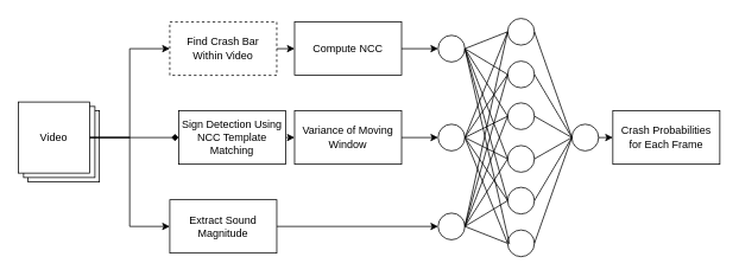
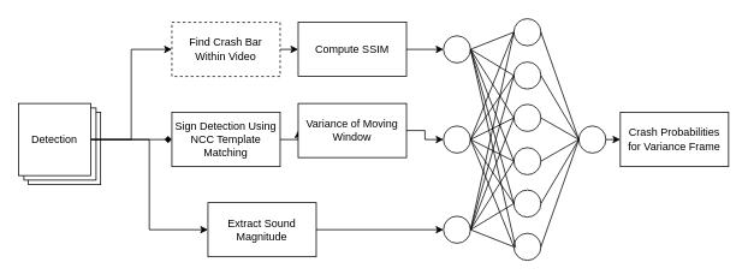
  <mxCell id="0" />
  <mxCell id="1" parent="0" />
  <mxCell id="2" value="" style="whiteSpace=wrap;html=1;aspect=fixed;" vertex="1" parent="1"><mxGeometry x="31" y="124" width="80" height="80" as="geometry" /></mxCell>
  <mxCell id="3" value="" style="whiteSpace=wrap;html=1;aspect=fixed;" vertex="1" parent="1"><mxGeometry x="26" y="119" width="80" height="80" as="geometry" /></mxCell>
  <mxCell id="4" style="edgeStyle=orthogonalEdgeStyle;rounded=0;orthogonalLoop=1;jettySize=auto;html=1;exitX=1;exitY=0.5;exitDx=0;exitDy=0;entryX=0;entryY=0.5;entryDx=0;entryDy=0;endArrow=diamond;" edge="1" parent="1" source="7" target="11"><mxGeometry relative="1" as="geometry" /></mxCell>
  <mxCell id="5" style="edgeStyle=orthogonalEdgeStyle;rounded=0;orthogonalLoop=1;jettySize=auto;html=1;exitX=1;exitY=0.5;exitDx=0;exitDy=0;entryX=0;entryY=0.5;entryDx=0;entryDy=0;" edge="1" parent="1" source="7" target="9"><mxGeometry relative="1" as="geometry" /></mxCell>
  <mxCell id="6" style="edgeStyle=orthogonalEdgeStyle;rounded=0;orthogonalLoop=1;jettySize=auto;html=1;exitX=1;exitY=0.5;exitDx=0;exitDy=0;entryX=0;entryY=0.5;entryDx=0;entryDy=0;" edge="1" parent="1" source="7" target="13"><mxGeometry relative="1" as="geometry" /></mxCell>
- <mxCell id="7" value="Video" style="whiteSpace=wrap;html=1;aspect=fixed;" vertex="1" parent="1"><mxGeometry x="20" y="114" width="80" height="80" as="geometry" /></mxCell>
+ <mxCell id="7" value="Detection" style="whiteSpace=wrap;html=1;aspect=fixed;" vertex="1" parent="1"><mxGeometry x="20" y="114" width="80" height="80" as="geometry" /></mxCell>
  <mxCell id="8" style="edgeStyle=orthogonalEdgeStyle;rounded=0;orthogonalLoop=1;jettySize=auto;html=1;exitX=1;exitY=0.5;exitDx=0;exitDy=0;entryX=0;entryY=0.5;entryDx=0;entryDy=0;" edge="1" parent="1" source="9" target="19"><mxGeometry relative="1" as="geometry" /></mxCell>
- <mxCell id="9" value="Extract Sound Magnitude" style="rounded=0;whiteSpace=wrap;html=1;" vertex="1" parent="1"><mxGeometry x="190" y="224" width="120" height="60" as="geometry" /></mxCell>
+ <mxCell id="9" value="Extract Sound Magnitude" style="rounded=0;whiteSpace=wrap;html=1;" vertex="1" parent="1"><mxGeometry x="230" y="224" width="120" height="60" as="geometry" /></mxCell>
  <mxCell id="10" style="edgeStyle=orthogonalEdgeStyle;rounded=0;orthogonalLoop=1;jettySize=auto;html=1;exitX=1;exitY=0.5;exitDx=0;exitDy=0;entryX=0;entryY=0.5;entryDx=0;entryDy=0;" edge="1" parent="1" source="11" target="15"><mxGeometry relative="1" as="geometry" /></mxCell>
- <mxCell id="11" value="Sign Detection Using NCC Template Matching" style="rounded=0;whiteSpace=wrap;html=1;" vertex="1" parent="1"><mxGeometry x="200" y="124" width="120" height="60" as="geometry" /></mxCell>
+ <mxCell id="11" value="Sign Detection Using NCC Template Matching" style="rounded=0;whiteSpace=wrap;html=1;" vertex="1" parent="1"><mxGeometry x="190" y="124" width="120" height="60" as="geometry" /></mxCell>
  <mxCell id="12" style="edgeStyle=orthogonalEdgeStyle;rounded=0;orthogonalLoop=1;jettySize=auto;html=1;exitX=1;exitY=0.5;exitDx=0;exitDy=0;entryX=0;entryY=0.5;entryDx=0;entryDy=0;" edge="1" parent="1" source="13" target="17"><mxGeometry relative="1" as="geometry" /></mxCell>
  <mxCell id="13" value="Find Crash Bar &lt;br&gt;Within Video" style="rounded=0;whiteSpace=wrap;html=1;dashed=1;" vertex="1" parent="1"><mxGeometry x="190" y="24" width="120" height="60" as="geometry" /></mxCell>
  <mxCell id="14" style="edgeStyle=orthogonalEdgeStyle;rounded=0;orthogonalLoop=1;jettySize=auto;html=1;exitX=1;exitY=0.5;exitDx=0;exitDy=0;entryX=0;entryY=0.5;entryDx=0;entryDy=0;" edge="1" parent="1" source="15" target="18"><mxGeometry relative="1" as="geometry" /></mxCell>
- <mxCell id="15" value="Variance of Moving Window" style="rounded=0;whiteSpace=wrap;html=1;" vertex="1" parent="1"><mxGeometry x="330" y="124" width="120" height="60" as="geometry" /></mxCell>
+ <mxCell id="15" value="Variance of Moving Window" style="rounded=0;whiteSpace=wrap;html=1;" vertex="1" parent="1"><mxGeometry x="330" y="114" width="120" height="60" as="geometry" /></mxCell>
  <mxCell id="16" style="edgeStyle=orthogonalEdgeStyle;rounded=0;orthogonalLoop=1;jettySize=auto;html=1;exitX=1;exitY=0.5;exitDx=0;exitDy=0;entryX=0;entryY=0.5;entryDx=0;entryDy=0;" edge="1" parent="1" source="17" target="20"><mxGeometry relative="1" as="geometry" /></mxCell>
- <mxCell id="17" value="Compute NCC" style="rounded=0;whiteSpace=wrap;html=1;" vertex="1" parent="1"><mxGeometry x="330" y="24" width="120" height="60" as="geometry" /></mxCell>
+ <mxCell id="17" value="Compute SSIM" style="rounded=0;whiteSpace=wrap;html=1;" vertex="1" parent="1"><mxGeometry x="330" y="24" width="120" height="60" as="geometry" /></mxCell>
  <mxCell id="18" value="" style="ellipse;whiteSpace=wrap;html=1;aspect=fixed;" vertex="1" parent="1"><mxGeometry x="491" y="139" width="30" height="30" as="geometry" /></mxCell>
  <mxCell id="19" value="" style="ellipse;whiteSpace=wrap;html=1;aspect=fixed;" vertex="1" parent="1"><mxGeometry x="491" y="239" width="30" height="30" as="geometry" /></mxCell>
  <mxCell id="20" value="" style="ellipse;whiteSpace=wrap;html=1;aspect=fixed;" vertex="1" parent="1"><mxGeometry x="491" y="39" width="30" height="30" as="geometry" /></mxCell>
  <mxCell id="21" value="" style="ellipse;whiteSpace=wrap;html=1;aspect=fixed;" vertex="1" parent="1"><mxGeometry x="569" y="115" width="30" height="30" as="geometry" /></mxCell>
  <mxCell id="22" value="" style="ellipse;whiteSpace=wrap;html=1;aspect=fixed;" vertex="1" parent="1"><mxGeometry x="569" y="210" width="30" height="30" as="geometry" /></mxCell>
  <mxCell id="23" value="" style="ellipse;whiteSpace=wrap;html=1;aspect=fixed;" vertex="1" parent="1"><mxGeometry x="569" y="20" width="30" height="30" as="geometry" /></mxCell>
  <mxCell id="24" value="" style="ellipse;whiteSpace=wrap;html=1;aspect=fixed;" vertex="1" parent="1"><mxGeometry x="569" y="163" width="30" height="30" as="geometry" /></mxCell>
  <mxCell id="25" value="" style="ellipse;whiteSpace=wrap;html=1;aspect=fixed;" vertex="1" parent="1"><mxGeometry x="569" y="258" width="30" height="30" as="geometry" /></mxCell>
  <mxCell id="26" value="" style="ellipse;whiteSpace=wrap;html=1;aspect=fixed;" vertex="1" parent="1"><mxGeometry x="569" y="68" width="30" height="30" as="geometry" /></mxCell>
  <mxCell id="27" value="" style="endArrow=none;html=1;rounded=0;entryX=0;entryY=0.5;entryDx=0;entryDy=0;exitX=1;exitY=0.5;exitDx=0;exitDy=0;" edge="1" parent="1" source="18" target="21"><mxGeometry width="50" height="50" relative="1" as="geometry"><mxPoint x="471" y="214" as="sourcePoint" /><mxPoint x="521" y="164" as="targetPoint" /></mxGeometry></mxCell>
  <mxCell id="28" value="" style="endArrow=none;html=1;rounded=0;entryX=0;entryY=0.5;entryDx=0;entryDy=0;exitX=1;exitY=0.5;exitDx=0;exitDy=0;" edge="1" parent="1" source="18" target="23"><mxGeometry width="50" height="50" relative="1" as="geometry"><mxPoint x="471" y="214" as="sourcePoint" /><mxPoint x="521" y="164" as="targetPoint" /></mxGeometry></mxCell>
  <mxCell id="29" value="" style="endArrow=none;html=1;rounded=0;entryX=0;entryY=0.5;entryDx=0;entryDy=0;" edge="1" parent="1" target="26"><mxGeometry width="50" height="50" relative="1" as="geometry"><mxPoint x="521" y="154" as="sourcePoint" /><mxPoint x="521" y="164" as="targetPoint" /></mxGeometry></mxCell>
  <mxCell id="30" value="" style="endArrow=none;html=1;rounded=0;entryX=0;entryY=0.5;entryDx=0;entryDy=0;exitX=1;exitY=0.5;exitDx=0;exitDy=0;" edge="1" parent="1" source="18" target="24"><mxGeometry width="50" height="50" relative="1" as="geometry"><mxPoint x="471" y="214" as="sourcePoint" /><mxPoint x="521" y="164" as="targetPoint" /></mxGeometry></mxCell>
  <mxCell id="31" value="" style="endArrow=none;html=1;rounded=0;entryX=0;entryY=0.5;entryDx=0;entryDy=0;" edge="1" parent="1" target="22"><mxGeometry width="50" height="50" relative="1" as="geometry"><mxPoint x="521" y="154" as="sourcePoint" /><mxPoint x="521" y="164" as="targetPoint" /></mxGeometry></mxCell>
  <mxCell id="32" value="" style="endArrow=none;html=1;rounded=0;exitX=0;exitY=0.5;exitDx=0;exitDy=0;" edge="1" parent="1" source="25"><mxGeometry width="50" height="50" relative="1" as="geometry"><mxPoint x="471" y="214" as="sourcePoint" /><mxPoint x="521" y="154" as="targetPoint" /></mxGeometry></mxCell>
  <mxCell id="33" value="" style="endArrow=none;html=1;rounded=0;entryX=0;entryY=0.5;entryDx=0;entryDy=0;" edge="1" parent="1" target="25"><mxGeometry width="50" height="50" relative="1" as="geometry"><mxPoint x="521" y="254" as="sourcePoint" /><mxPoint x="521" y="164" as="targetPoint" /></mxGeometry></mxCell>
  <mxCell id="34" value="" style="endArrow=none;html=1;rounded=0;entryX=0;entryY=0.5;entryDx=0;entryDy=0;exitX=1;exitY=0.5;exitDx=0;exitDy=0;" edge="1" parent="1" source="19" target="22"><mxGeometry width="50" height="50" relative="1" as="geometry"><mxPoint x="471" y="214" as="sourcePoint" /><mxPoint x="521" y="164" as="targetPoint" /></mxGeometry></mxCell>
  <mxCell id="35" value="" style="endArrow=none;html=1;rounded=0;entryX=0;entryY=0.5;entryDx=0;entryDy=0;exitX=1;exitY=0.5;exitDx=0;exitDy=0;" edge="1" parent="1" source="19" target="24"><mxGeometry width="50" height="50" relative="1" as="geometry"><mxPoint x="471" y="214" as="sourcePoint" /><mxPoint x="521" y="164" as="targetPoint" /></mxGeometry></mxCell>
  <mxCell id="36" value="" style="endArrow=none;html=1;rounded=0;entryX=0;entryY=0.5;entryDx=0;entryDy=0;exitX=1;exitY=0.5;exitDx=0;exitDy=0;" edge="1" parent="1" source="19" target="21"><mxGeometry width="50" height="50" relative="1" as="geometry"><mxPoint x="471" y="214" as="sourcePoint" /><mxPoint x="521" y="164" as="targetPoint" /></mxGeometry></mxCell>
  <mxCell id="37" value="" style="endArrow=none;html=1;rounded=0;entryX=0;entryY=0.5;entryDx=0;entryDy=0;" edge="1" parent="1" target="26"><mxGeometry width="50" height="50" relative="1" as="geometry"><mxPoint x="521" y="254" as="sourcePoint" /><mxPoint x="551" y="84" as="targetPoint" /></mxGeometry></mxCell>
  <mxCell id="38" value="" style="endArrow=none;html=1;rounded=0;entryX=0;entryY=0.5;entryDx=0;entryDy=0;exitX=1;exitY=0.5;exitDx=0;exitDy=0;" edge="1" parent="1" source="19" target="23"><mxGeometry width="50" height="50" relative="1" as="geometry"><mxPoint x="471" y="214" as="sourcePoint" /><mxPoint x="521" y="164" as="targetPoint" /></mxGeometry></mxCell>
  <mxCell id="39" value="" style="endArrow=none;html=1;rounded=0;exitX=1;exitY=0.5;exitDx=0;exitDy=0;" edge="1" parent="1" source="20"><mxGeometry width="50" height="50" relative="1" as="geometry"><mxPoint x="471" y="214" as="sourcePoint" /><mxPoint x="571" y="274" as="targetPoint" /></mxGeometry></mxCell>
  <mxCell id="40" value="" style="endArrow=none;html=1;rounded=0;entryX=0;entryY=0.5;entryDx=0;entryDy=0;" edge="1" parent="1" target="22"><mxGeometry width="50" height="50" relative="1" as="geometry"><mxPoint x="521" y="54" as="sourcePoint" /><mxPoint x="521" y="164" as="targetPoint" /></mxGeometry></mxCell>
  <mxCell id="41" value="" style="endArrow=none;html=1;rounded=0;entryX=0;entryY=0.5;entryDx=0;entryDy=0;exitX=1;exitY=0.5;exitDx=0;exitDy=0;" edge="1" parent="1" source="20" target="24"><mxGeometry width="50" height="50" relative="1" as="geometry"><mxPoint x="471" y="214" as="sourcePoint" /><mxPoint x="521" y="164" as="targetPoint" /></mxGeometry></mxCell>
  <mxCell id="42" value="" style="endArrow=none;html=1;rounded=0;entryX=0;entryY=0.5;entryDx=0;entryDy=0;exitX=1;exitY=0.5;exitDx=0;exitDy=0;" edge="1" parent="1" source="20" target="21"><mxGeometry width="50" height="50" relative="1" as="geometry"><mxPoint x="471" y="214" as="sourcePoint" /><mxPoint x="521" y="164" as="targetPoint" /></mxGeometry></mxCell>
  <mxCell id="43" value="" style="endArrow=none;html=1;rounded=0;entryX=0;entryY=0.5;entryDx=0;entryDy=0;exitX=1;exitY=0.5;exitDx=0;exitDy=0;" edge="1" parent="1" source="20" target="26"><mxGeometry width="50" height="50" relative="1" as="geometry"><mxPoint x="471" y="214" as="sourcePoint" /><mxPoint x="521" y="164" as="targetPoint" /></mxGeometry></mxCell>
  <mxCell id="44" value="" style="endArrow=none;html=1;rounded=0;entryX=0;entryY=0.5;entryDx=0;entryDy=0;exitX=1;exitY=0.5;exitDx=0;exitDy=0;" edge="1" parent="1" source="20" target="23"><mxGeometry width="50" height="50" relative="1" as="geometry"><mxPoint x="471" y="214" as="sourcePoint" /><mxPoint x="521" y="164" as="targetPoint" /></mxGeometry></mxCell>
  <mxCell id="45" style="edgeStyle=orthogonalEdgeStyle;rounded=0;orthogonalLoop=1;jettySize=auto;html=1;exitX=1;exitY=0.5;exitDx=0;exitDy=0;entryX=0;entryY=0.5;entryDx=0;entryDy=0;" edge="1" parent="1" source="46" target="53"><mxGeometry relative="1" as="geometry"><mxPoint x="687" y="155" as="targetPoint" /></mxGeometry></mxCell>
  <mxCell id="46" value="" style="ellipse;whiteSpace=wrap;html=1;aspect=fixed;" vertex="1" parent="1"><mxGeometry x="641" y="139" width="30" height="30" as="geometry" /></mxCell>
  <mxCell id="47" value="" style="endArrow=none;html=1;rounded=0;entryX=0;entryY=0.5;entryDx=0;entryDy=0;exitX=1;exitY=0.5;exitDx=0;exitDy=0;" edge="1" parent="1" source="23" target="46"><mxGeometry width="50" height="50" relative="1" as="geometry"><mxPoint x="421" y="114" as="sourcePoint" /><mxPoint x="471" y="64" as="targetPoint" /></mxGeometry></mxCell>
  <mxCell id="48" value="" style="endArrow=none;html=1;rounded=0;entryX=0;entryY=0.5;entryDx=0;entryDy=0;exitX=1;exitY=0.5;exitDx=0;exitDy=0;" edge="1" parent="1" source="26" target="46"><mxGeometry width="50" height="50" relative="1" as="geometry"><mxPoint x="421" y="114" as="sourcePoint" /><mxPoint x="471" y="64" as="targetPoint" /></mxGeometry></mxCell>
  <mxCell id="49" value="" style="endArrow=none;html=1;rounded=0;entryX=0;entryY=0.5;entryDx=0;entryDy=0;exitX=1;exitY=0.5;exitDx=0;exitDy=0;" edge="1" parent="1" source="21" target="46"><mxGeometry width="50" height="50" relative="1" as="geometry"><mxPoint x="421" y="114" as="sourcePoint" /><mxPoint x="571" y="104" as="targetPoint" /></mxGeometry></mxCell>
  <mxCell id="50" value="" style="endArrow=none;html=1;rounded=0;entryX=0;entryY=0.5;entryDx=0;entryDy=0;exitX=1;exitY=0.5;exitDx=0;exitDy=0;" edge="1" parent="1" source="24" target="46"><mxGeometry width="50" height="50" relative="1" as="geometry"><mxPoint x="421" y="114" as="sourcePoint" /><mxPoint x="471" y="64" as="targetPoint" /></mxGeometry></mxCell>
  <mxCell id="51" value="" style="endArrow=none;html=1;rounded=0;exitX=1;exitY=0.5;exitDx=0;exitDy=0;" edge="1" parent="1" source="22"><mxGeometry width="50" height="50" relative="1" as="geometry"><mxPoint x="609" y="188" as="sourcePoint" /><mxPoint x="641" y="154" as="targetPoint" /></mxGeometry></mxCell>
  <mxCell id="52" value="" style="endArrow=none;html=1;rounded=0;exitX=1;exitY=0.5;exitDx=0;exitDy=0;" edge="1" parent="1" source="25"><mxGeometry width="50" height="50" relative="1" as="geometry"><mxPoint x="609" y="235" as="sourcePoint" /><mxPoint x="641" y="154" as="targetPoint" /></mxGeometry></mxCell>
- <mxCell id="53" value="Crash Probabilities for Each Frame" style="rounded=0;whiteSpace=wrap;html=1;" vertex="1" parent="1"><mxGeometry x="687" y="124" width="120" height="60" as="geometry" /></mxCell>
+ <mxCell id="53" value="Crash Probabilities for Variance Frame" style="rounded=0;whiteSpace=wrap;html=1;" vertex="1" parent="1"><mxGeometry x="687" y="124" width="120" height="60" as="geometry" /></mxCell>
